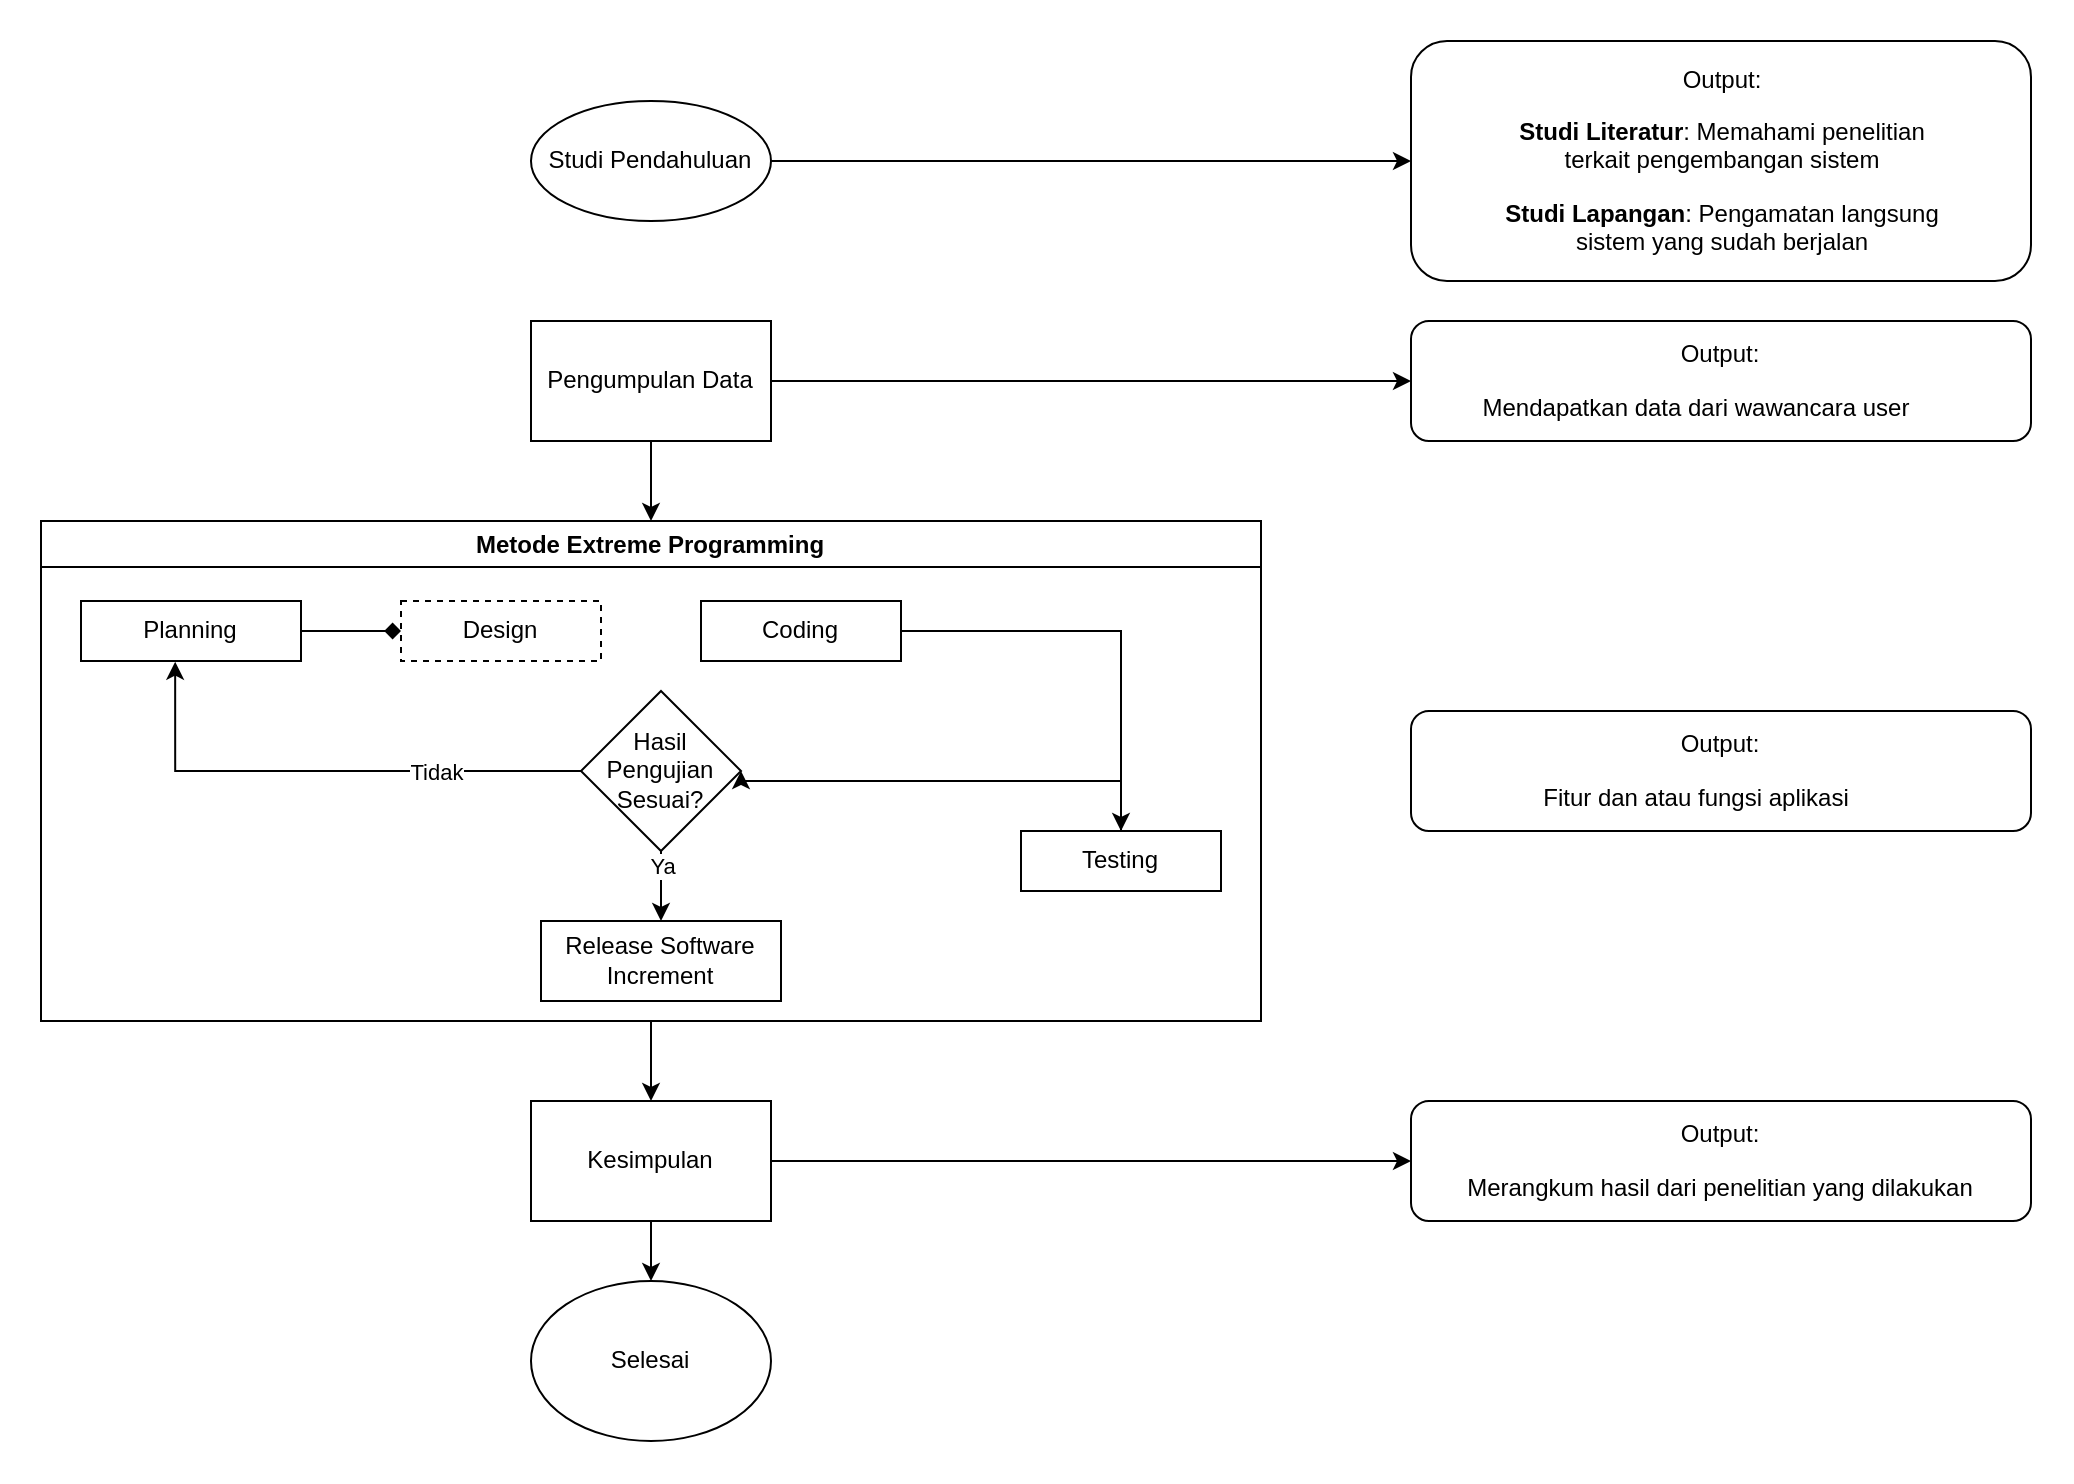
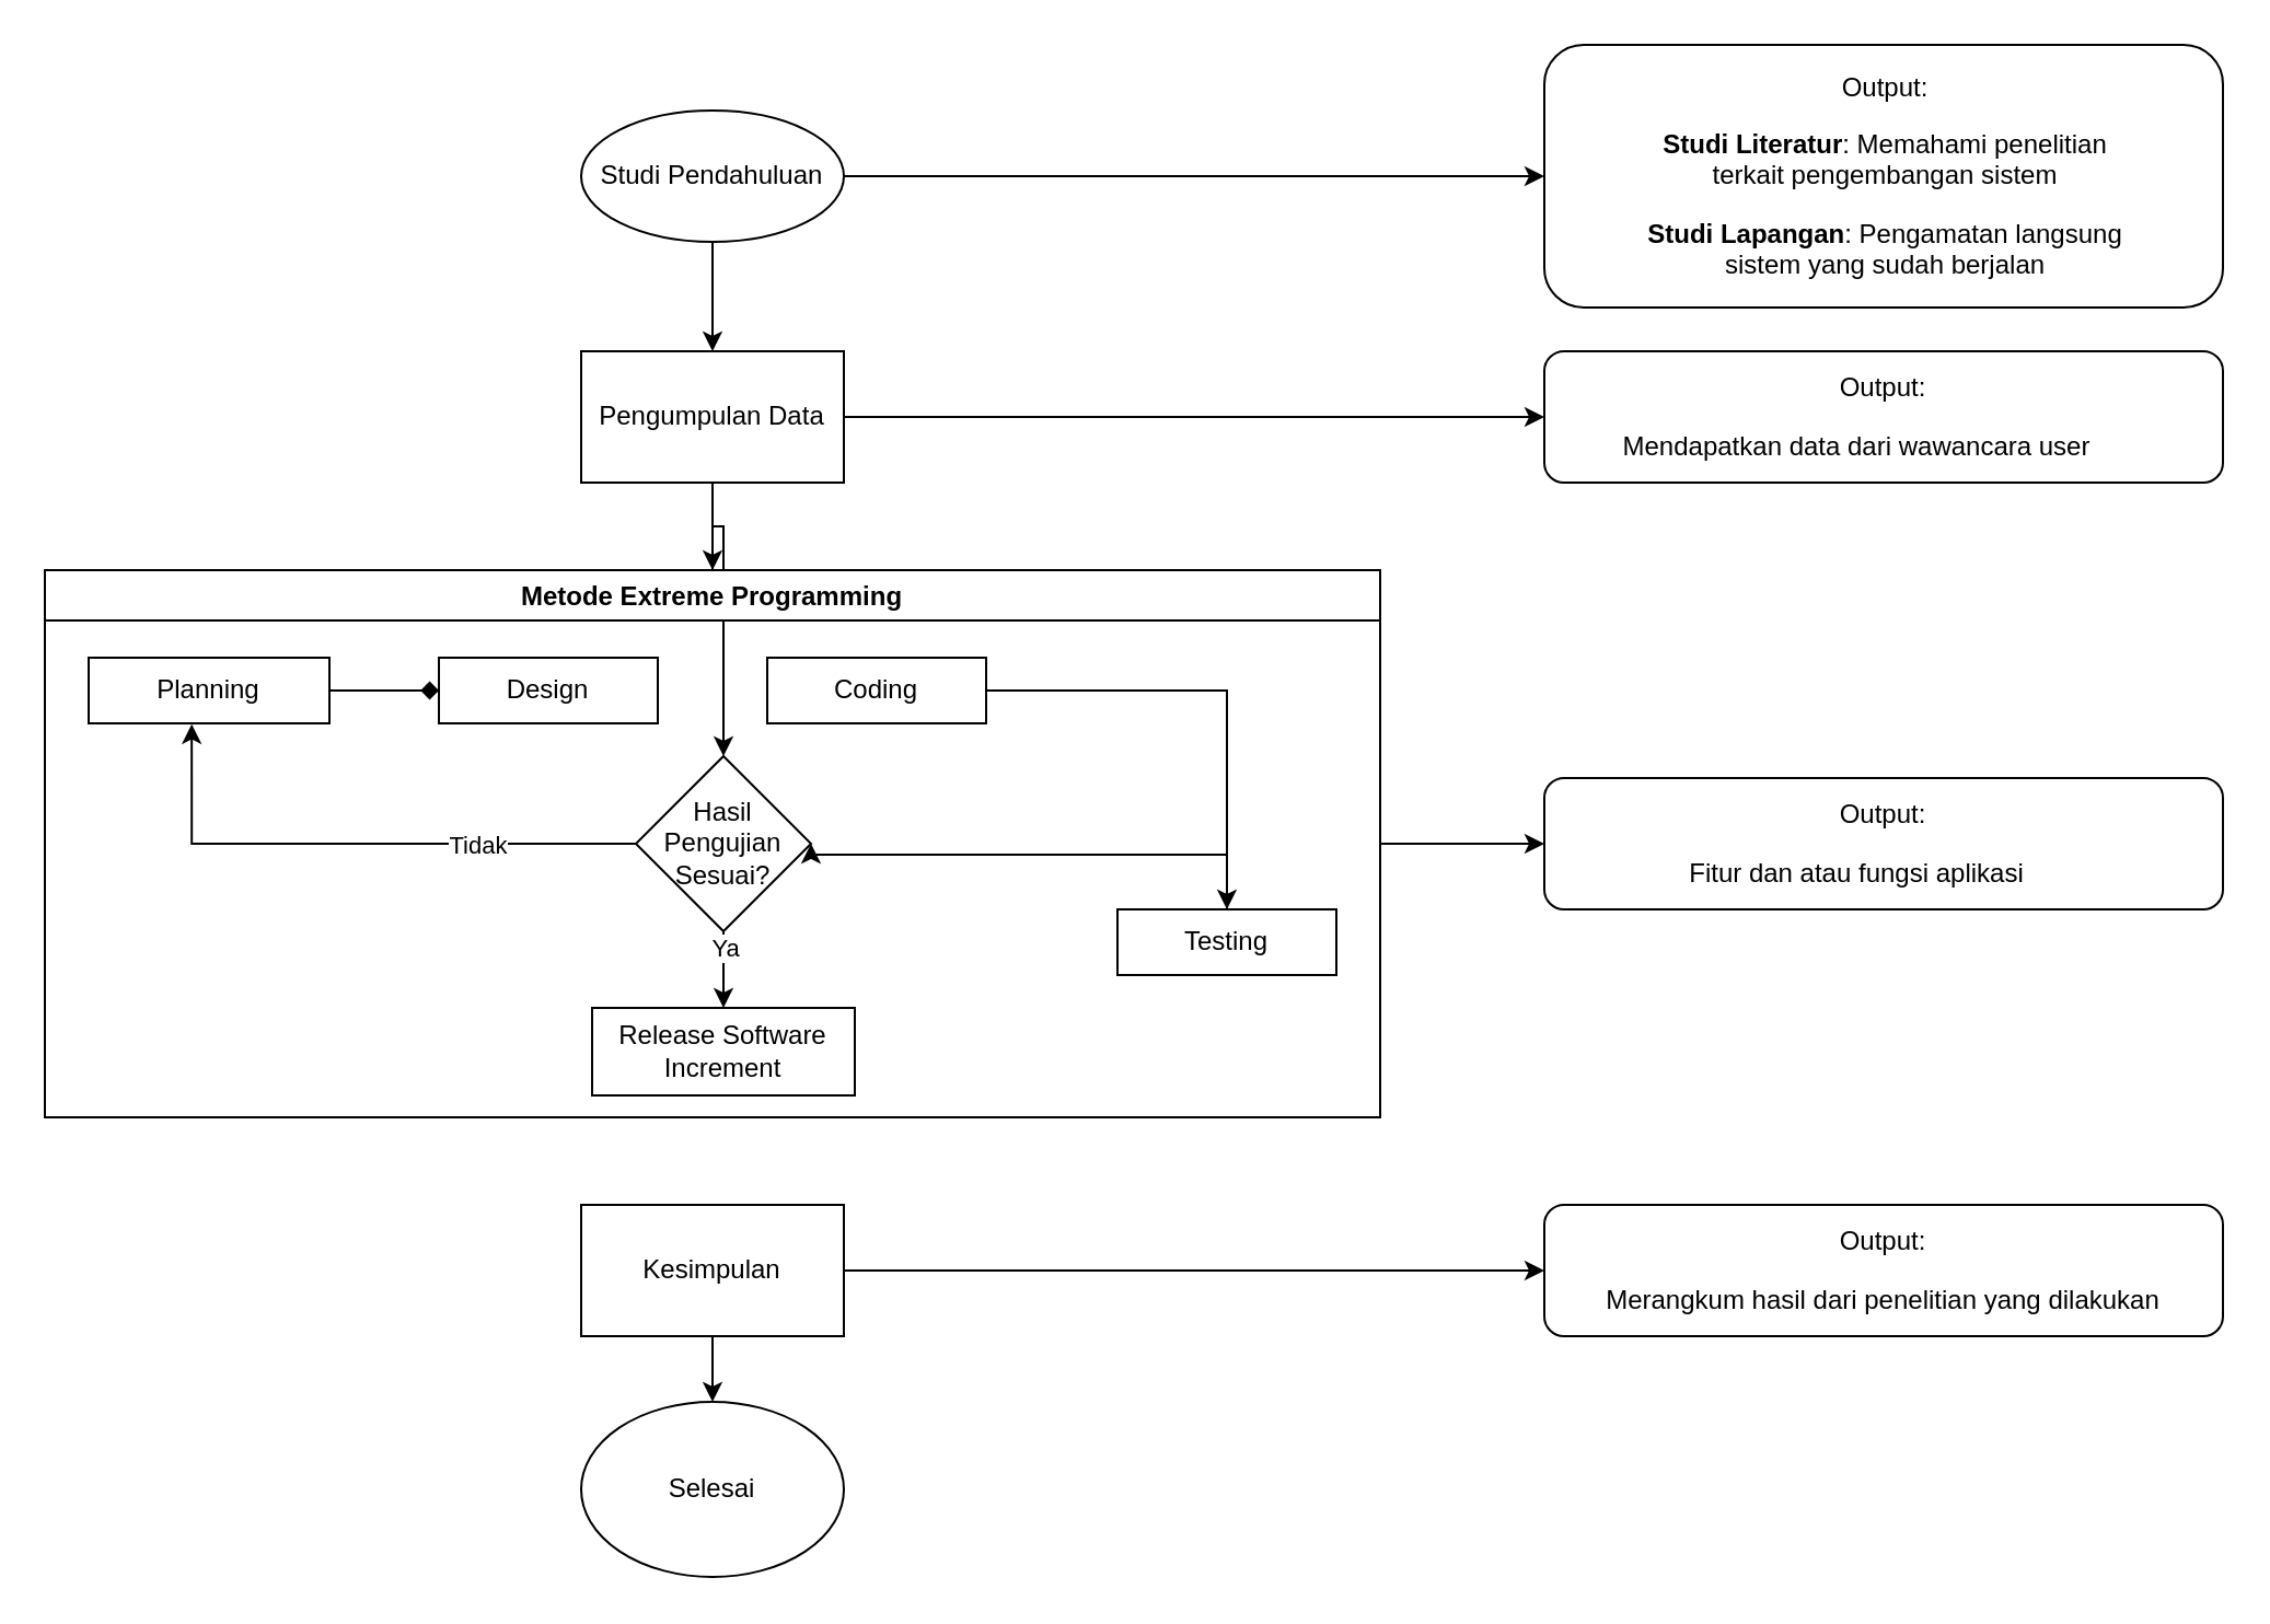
  <mxCell id="0" />
  <mxCell id="1" parent="0" />
  <mxCell id="2" style="edgeStyle=orthogonalEdgeStyle;rounded=0;orthogonalLoop=1;jettySize=auto;html=1;" parent="1" source="4" target="5" edge="1"><mxGeometry relative="1" as="geometry"><mxPoint x="535" y="80" as="targetPoint" /></mxGeometry></mxCell>
+ <mxCell id="3" style="edgeStyle=orthogonalEdgeStyle;rounded=0;orthogonalLoop=1;jettySize=auto;html=1;" parent="1" source="4" target="8" edge="1"><mxGeometry relative="1" as="geometry"><mxPoint x="325" y="170" as="targetPoint" /></mxGeometry></mxCell>
  <mxCell id="4" value="Studi Pendahuluan" style="ellipse;whiteSpace=wrap;html=1;" parent="1" vertex="1"><mxGeometry x="265" y="50" width="120" height="60" as="geometry" /></mxCell>
  <mxCell id="5" value="&lt;p style=&quot;text-align: center;&quot; class=&quot;MsoNormal&quot;&gt;Output:&lt;/p&gt;&lt;p style=&quot;text-align: center;&quot; class=&quot;MsoNormal&quot;&gt;&lt;b style=&quot;background-color: transparent; color: light-dark(rgb(0, 0, 0), rgb(255, 255, 255)); text-indent: -18pt;&quot;&gt;Studi Literatur&lt;/b&gt;&lt;span style=&quot;background-color: transparent; color: light-dark(rgb(0, 0, 0), rgb(255, 255, 255)); text-indent: -18pt;&quot;&gt;: Memahami penelitian terkait&amp;nbsp;&lt;/span&gt;&lt;span style=&quot;background-color: transparent; color: light-dark(rgb(0, 0, 0), rgb(255, 255, 255)); text-indent: -18pt;&quot;&gt;pengembangan sistem&lt;/span&gt;&lt;/p&gt;&lt;p style=&quot;text-align: center;&quot; class=&quot;MsoNormal&quot;&gt;&lt;b style=&quot;text-indent: -18pt; background-color: transparent; color: light-dark(rgb(0, 0, 0), rgb(255, 255, 255));&quot;&gt;Studi Lapangan&lt;/b&gt;&lt;span style=&quot;text-indent: -18pt; background-color: transparent; color: light-dark(rgb(0, 0, 0), rgb(255, 255, 255));&quot;&gt;: Pengamatan langsung &lt;br&gt;sistem&amp;nbsp;&lt;/span&gt;&lt;span style=&quot;background-color: transparent; color: light-dark(rgb(0, 0, 0), rgb(255, 255, 255)); text-indent: -18pt;&quot;&gt;yang sudah berjalan&lt;/span&gt;&lt;/p&gt;" style="rounded=1;whiteSpace=wrap;html=1;align=left;" parent="1" vertex="1"><mxGeometry x="705" y="20" width="310" height="120" as="geometry" /></mxCell>
  <mxCell id="6" style="edgeStyle=orthogonalEdgeStyle;rounded=0;orthogonalLoop=1;jettySize=auto;html=1;exitX=1;exitY=0.5;exitDx=0;exitDy=0;" parent="1" source="8" target="9" edge="1"><mxGeometry relative="1" as="geometry"><mxPoint x="475" y="170" as="targetPoint" /></mxGeometry></mxCell>
  <mxCell id="7" style="edgeStyle=orthogonalEdgeStyle;rounded=0;orthogonalLoop=1;jettySize=auto;html=1;" parent="1" source="8" target="12" edge="1"><mxGeometry relative="1" as="geometry"><mxPoint x="325" y="290" as="targetPoint" /></mxGeometry></mxCell>
  <mxCell id="8" value="Pengumpulan Data" style="rounded=0;whiteSpace=wrap;html=1;" parent="1" vertex="1"><mxGeometry x="265" y="160" width="120" height="60" as="geometry" /></mxCell>
  <mxCell id="9" value="&lt;p class=&quot;MsoNormal&quot;&gt;Output:&lt;/p&gt;&lt;p style=&quot;text-indent: -24px;&quot; class=&quot;MsoNormal&quot;&gt;Mendapatkan data dari wawancara user&lt;/p&gt;" style="rounded=1;whiteSpace=wrap;html=1;" parent="1" vertex="1"><mxGeometry x="705" y="160" width="310" height="60" as="geometry" /></mxCell>
- <mxCell id="11" style="edgeStyle=orthogonalEdgeStyle;rounded=0;orthogonalLoop=1;jettySize=auto;html=1;" parent="1" source="12" target="29" edge="1"><mxGeometry relative="1" as="geometry"><mxPoint x="325" y="515" as="targetPoint" /></mxGeometry></mxCell>
+ <mxCell id="10" style="edgeStyle=orthogonalEdgeStyle;rounded=0;orthogonalLoop=1;jettySize=auto;html=1;" parent="1" source="12" target="26" edge="1"><mxGeometry relative="1" as="geometry"><mxPoint x="705" y="370" as="targetPoint" /></mxGeometry></mxCell>
+ <mxCell id="11" style="edgeStyle=orthogonalEdgeStyle;rounded=0;orthogonalLoop=1;jettySize=auto;html=1;" parent="1" source="12" target="23" edge="1"><mxGeometry relative="1" as="geometry"><mxPoint x="325" y="515" as="targetPoint" /></mxGeometry></mxCell>
  <mxCell id="12" value="Metode Extreme Programming" style="swimlane;" parent="1" vertex="1"><mxGeometry x="20" y="260" width="610" height="250" as="geometry"><mxRectangle x="60" y="300" width="200" height="30" as="alternateBounds" /></mxGeometry></mxCell>
  <mxCell id="13" value="Planning" style="rounded=0;whiteSpace=wrap;html=1;" parent="12" vertex="1"><mxGeometry x="20" y="40" width="110" height="30" as="geometry" /></mxCell>
- <mxCell id="14" value="Design" style="rounded=0;whiteSpace=wrap;html=1;dashed=1;" parent="12" vertex="1"><mxGeometry x="180" y="40" width="100" height="30" as="geometry" /></mxCell>
+ <mxCell id="14" value="Design" style="rounded=0;whiteSpace=wrap;html=1;" parent="12" vertex="1"><mxGeometry x="180" y="40" width="100" height="30" as="geometry" /></mxCell>
  <mxCell id="15" style="edgeStyle=orthogonalEdgeStyle;rounded=0;orthogonalLoop=1;jettySize=auto;html=1;endArrow=diamond;" parent="12" source="13" target="14" edge="1"><mxGeometry relative="1" as="geometry"><mxPoint x="180" y="55" as="targetPoint" /></mxGeometry></mxCell>
  <mxCell id="16" style="edgeStyle=orthogonalEdgeStyle;rounded=0;orthogonalLoop=1;jettySize=auto;html=1;" parent="12" source="17" target="19" edge="1"><mxGeometry relative="1" as="geometry" /></mxCell>
  <mxCell id="17" value="Coding" style="rounded=0;whiteSpace=wrap;html=1;" parent="12" vertex="1"><mxGeometry x="330" y="40" width="100" height="30" as="geometry" /></mxCell>
  <mxCell id="18" style="edgeStyle=orthogonalEdgeStyle;rounded=0;orthogonalLoop=1;jettySize=auto;html=1;entryX=1;entryY=0.5;entryDx=0;entryDy=0;" parent="12" source="19" target="23" edge="1"><mxGeometry relative="1" as="geometry"><Array as="points"><mxPoint x="540" y="130" /></Array></mxGeometry></mxCell>
  <mxCell id="19" value="Testing" style="rounded=0;whiteSpace=wrap;html=1;" parent="12" vertex="1"><mxGeometry x="490" y="155" width="100" height="30" as="geometry" /></mxCell>
  <mxCell id="20" value="Release Software Increment" style="rounded=0;whiteSpace=wrap;html=1;" parent="12" vertex="1"><mxGeometry x="250" y="200" width="120" height="40" as="geometry" /></mxCell>
  <mxCell id="21" style="edgeStyle=orthogonalEdgeStyle;rounded=0;orthogonalLoop=1;jettySize=auto;html=1;exitX=0.5;exitY=1;exitDx=0;exitDy=0;entryX=0.5;entryY=0;entryDx=0;entryDy=0;" parent="12" source="23" target="20" edge="1"><mxGeometry relative="1" as="geometry" /></mxCell>
  <mxCell id="22" value="Ya" style="edgeLabel;html=1;align=center;verticalAlign=middle;resizable=0;points=[];" parent="21" vertex="1" connectable="0"><mxGeometry x="-0.607" relative="1" as="geometry"><mxPoint as="offset" /></mxGeometry></mxCell>
  <mxCell id="23" value="Hasil Pengujian Sesuai?" style="rhombus;whiteSpace=wrap;html=1;" parent="12" vertex="1"><mxGeometry x="270" y="85" width="80" height="80" as="geometry" /></mxCell>
  <mxCell id="24" style="edgeStyle=orthogonalEdgeStyle;rounded=0;orthogonalLoop=1;jettySize=auto;html=1;entryX=0.428;entryY=1.011;entryDx=0;entryDy=0;entryPerimeter=0;" parent="12" source="23" target="13" edge="1"><mxGeometry relative="1" as="geometry" /></mxCell>
  <mxCell id="25" value="Tidak" style="edgeLabel;html=1;align=center;verticalAlign=middle;resizable=0;points=[];" parent="24" vertex="1" connectable="0"><mxGeometry x="-0.437" relative="1" as="geometry"><mxPoint as="offset" /></mxGeometry></mxCell>
  <mxCell id="26" value="&lt;p class=&quot;MsoNormal&quot;&gt;Output:&lt;/p&gt;&lt;p style=&quot;text-indent: -24px;&quot; class=&quot;MsoNormal&quot;&gt;Fitur dan atau fungsi aplikasi&lt;/p&gt;" style="rounded=1;whiteSpace=wrap;html=1;" parent="1" vertex="1"><mxGeometry x="705" y="355" width="310" height="60" as="geometry" /></mxCell>
  <mxCell id="27" style="edgeStyle=orthogonalEdgeStyle;rounded=0;orthogonalLoop=1;jettySize=auto;html=1;" parent="1" source="29" target="30" edge="1"><mxGeometry relative="1" as="geometry"><mxPoint x="325" y="630" as="targetPoint" /></mxGeometry></mxCell>
  <mxCell id="28" style="edgeStyle=orthogonalEdgeStyle;rounded=0;orthogonalLoop=1;jettySize=auto;html=1;" parent="1" source="29" target="31" edge="1"><mxGeometry relative="1" as="geometry"><mxPoint x="705" y="570" as="targetPoint" /></mxGeometry></mxCell>
  <mxCell id="29" value="Kesimpulan" style="rounded=0;whiteSpace=wrap;html=1;" parent="1" vertex="1"><mxGeometry x="265" y="550" width="120" height="60" as="geometry" /></mxCell>
  <mxCell id="30" value="Selesai" style="ellipse;whiteSpace=wrap;html=1;" parent="1" vertex="1"><mxGeometry x="265" y="640" width="120" height="80" as="geometry" /></mxCell>
  <mxCell id="31" value="&lt;p class=&quot;MsoNormal&quot;&gt;Output:&lt;/p&gt;&lt;p class=&quot;MsoNormal&quot;&gt;Merangkum hasil dari penelitian yang dilakukan&lt;/p&gt;" style="rounded=1;whiteSpace=wrap;html=1;" parent="1" vertex="1"><mxGeometry x="705" y="550" width="310" height="60" as="geometry" /></mxCell>
